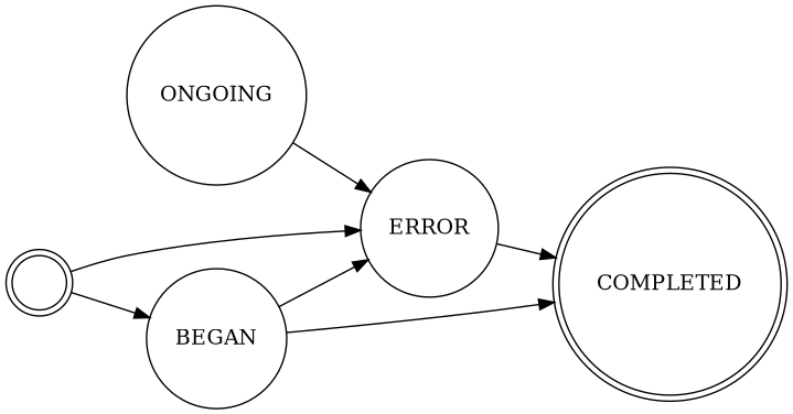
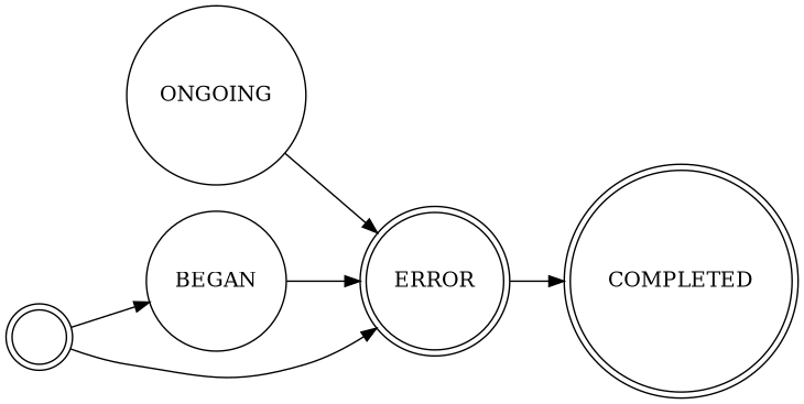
  digraph {
    rankdir=LR
    node [shape=doublecircle]
    BEGAN [shape=circle]
-   ERROR [shape=circle]
+   ERROR
    COMPLETED
    ONGOING [shape=circle]
    ""
    BEGAN -> ERROR
-   BEGAN -> COMPLETED
    ERROR -> COMPLETED
    ONGOING -> ERROR
    "" -> BEGAN
    "" -> ERROR
  }
